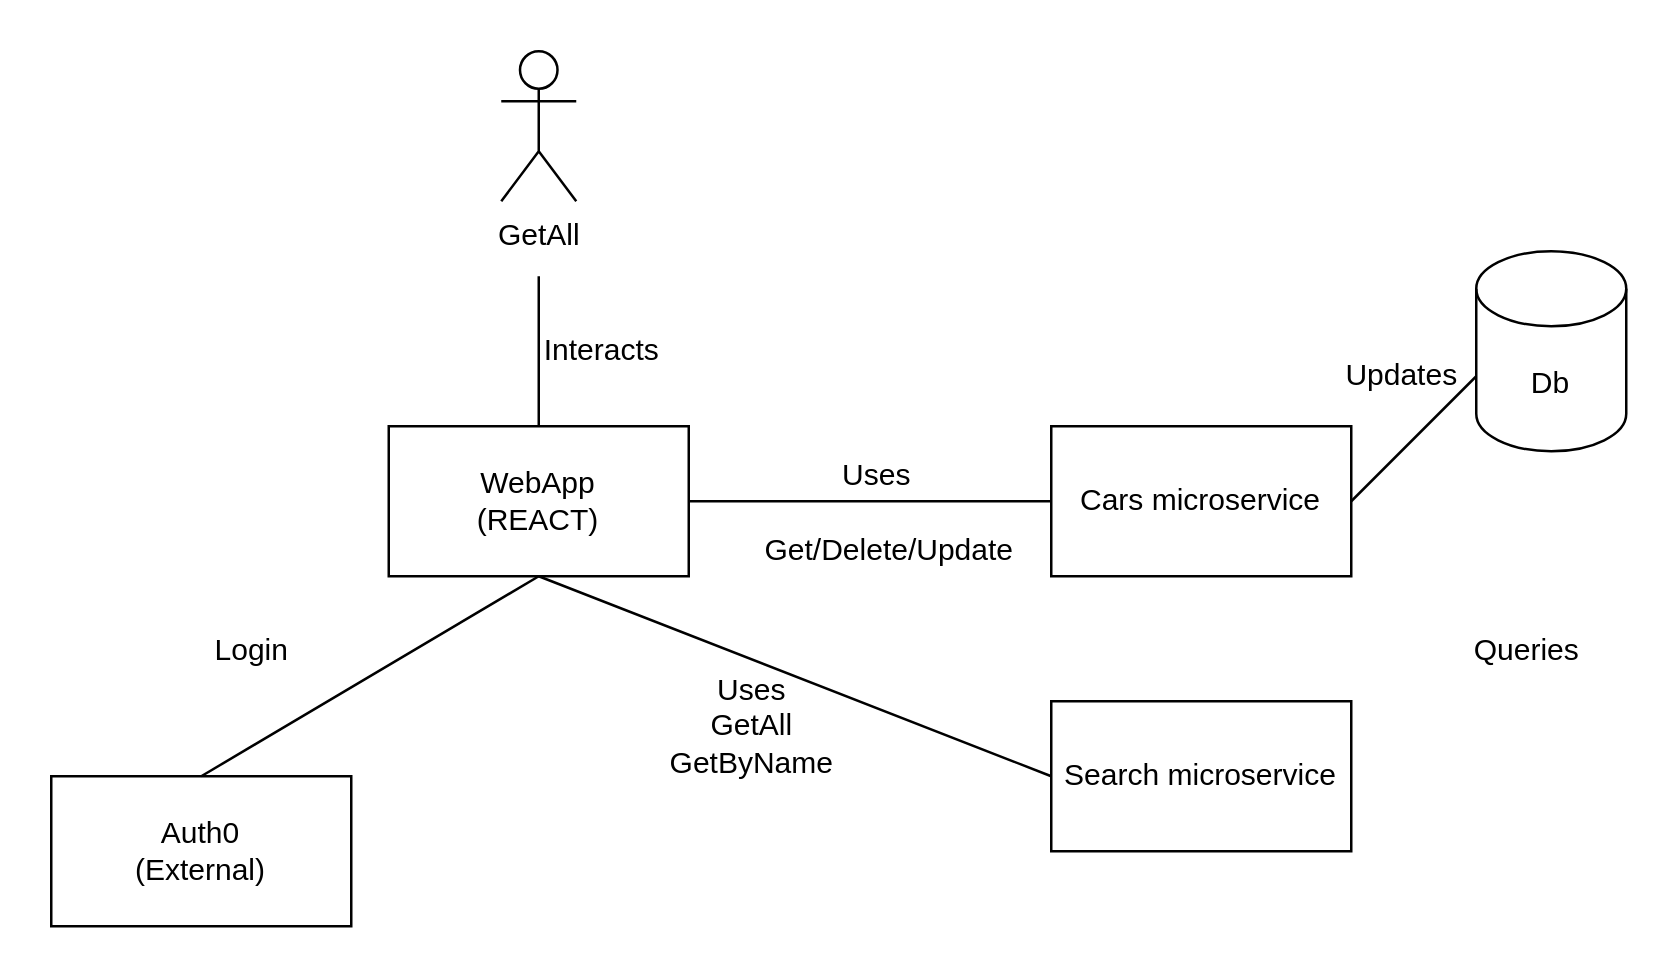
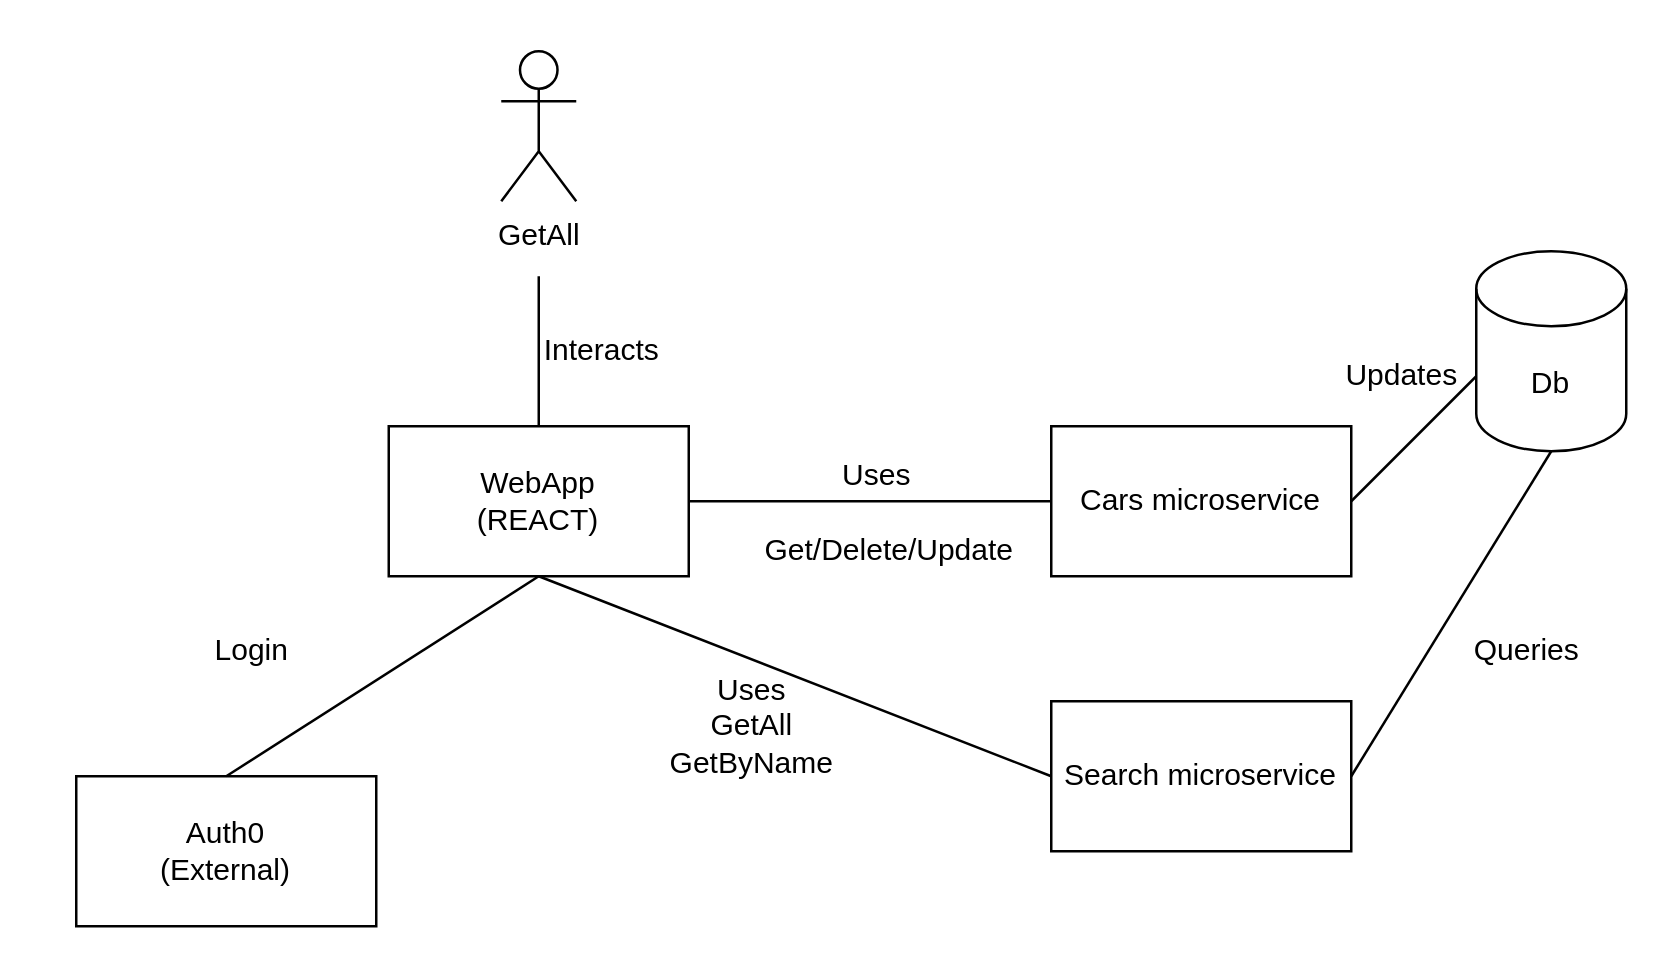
  <mxCell id="0" />
  <mxCell id="1" parent="0" />
  <mxCell id="2" value="GetAll" style="shape=umlActor;verticalLabelPosition=bottom;verticalAlign=top;html=1;outlineConnect=0;" vertex="1" parent="1"><mxGeometry x="200" y="20" width="30" height="60" as="geometry" /></mxCell>
  <mxCell id="3" value="WebApp&lt;br&gt;(REACT)" style="rounded=0;whiteSpace=wrap;html=1;" vertex="1" parent="1"><mxGeometry x="155" y="170" width="120" height="60" as="geometry" /></mxCell>
- <mxCell id="4" value="Auth0&lt;br&gt;(External)" style="rounded=0;whiteSpace=wrap;html=1;" vertex="1" parent="1"><mxGeometry x="20" y="310" width="120" height="60" as="geometry" /></mxCell>
+ <mxCell id="4" value="Auth0&lt;br&gt;(External)" style="rounded=0;whiteSpace=wrap;html=1;" vertex="1" parent="1"><mxGeometry x="30" y="310" width="120" height="60" as="geometry" /></mxCell>
  <mxCell id="5" value="" style="endArrow=none;html=1;exitX=0.5;exitY=0;exitDx=0;exitDy=0;" edge="1" parent="1" source="3"><mxGeometry width="50" height="50" relative="1" as="geometry"><mxPoint x="210" y="150" as="sourcePoint" /><mxPoint x="215" y="110" as="targetPoint" /></mxGeometry></mxCell>
  <mxCell id="6" value="Interacts" style="text;html=1;align=center;verticalAlign=middle;resizable=0;points=[];autosize=1;" vertex="1" parent="1"><mxGeometry x="210" y="130" width="60" height="20" as="geometry" /></mxCell>
  <mxCell id="7" value="Login" style="text;html=1;align=center;verticalAlign=middle;resizable=0;points=[];autosize=1;" vertex="1" parent="1"><mxGeometry x="80" y="250" width="40" height="20" as="geometry" /></mxCell>
  <mxCell id="8" value="" style="endArrow=none;html=1;exitX=0.5;exitY=0;exitDx=0;exitDy=0;entryX=0.5;entryY=1;entryDx=0;entryDy=0;" edge="1" parent="1" source="4" target="3"><mxGeometry width="50" height="50" relative="1" as="geometry"><mxPoint x="260" y="390" as="sourcePoint" /><mxPoint x="310" y="340" as="targetPoint" /></mxGeometry></mxCell>
  <mxCell id="9" value="" style="endArrow=none;html=1;entryX=1;entryY=0.5;entryDx=0;entryDy=0;" edge="1" parent="1" target="3"><mxGeometry width="50" height="50" relative="1" as="geometry"><mxPoint x="420" y="200" as="sourcePoint" /><mxPoint x="300" y="380" as="targetPoint" /></mxGeometry></mxCell>
  <mxCell id="10" value="Uses" style="text;html=1;align=center;verticalAlign=middle;resizable=0;points=[];autosize=1;" vertex="1" parent="1"><mxGeometry x="330" y="180" width="40" height="20" as="geometry" /></mxCell>
  <mxCell id="11" value="Cars microservice" style="rounded=0;whiteSpace=wrap;html=1;" vertex="1" parent="1"><mxGeometry x="420" y="170" width="120" height="60" as="geometry" /></mxCell>
  <mxCell id="12" value="Get/Delete/Update" style="text;html=1;align=center;verticalAlign=middle;resizable=0;points=[];autosize=1;" vertex="1" parent="1"><mxGeometry x="300" y="210" width="110" height="20" as="geometry" /></mxCell>
  <mxCell id="13" value="Search microservice" style="rounded=0;whiteSpace=wrap;html=1;" vertex="1" parent="1"><mxGeometry x="420" y="280" width="120" height="60" as="geometry" /></mxCell>
  <mxCell id="14" value="" style="endArrow=none;html=1;" edge="1" parent="1"><mxGeometry width="50" height="50" relative="1" as="geometry"><mxPoint x="540" y="200" as="sourcePoint" /><mxPoint x="590" y="150" as="targetPoint" /></mxGeometry></mxCell>
  <mxCell id="15" value="Db" style="shape=cylinder3;whiteSpace=wrap;html=1;boundedLbl=1;backgroundOutline=1;size=15;" vertex="1" parent="1"><mxGeometry x="590" y="100" width="60" height="80" as="geometry" /></mxCell>
  <mxCell id="16" value="Updates" style="text;html=1;align=center;verticalAlign=middle;resizable=0;points=[];autosize=1;" vertex="1" parent="1"><mxGeometry x="530" y="140" width="60" height="20" as="geometry" /></mxCell>
  <mxCell id="17" value="" style="endArrow=none;html=1;exitX=0.5;exitY=1;exitDx=0;exitDy=0;entryX=0;entryY=0.5;entryDx=0;entryDy=0;" edge="1" parent="1" source="3" target="13"><mxGeometry width="50" height="50" relative="1" as="geometry"><mxPoint x="300" y="340" as="sourcePoint" /><mxPoint x="350" y="290" as="targetPoint" /></mxGeometry></mxCell>
+ <mxCell id="18" value="" style="endArrow=none;html=1;exitX=1;exitY=0.5;exitDx=0;exitDy=0;entryX=0.5;entryY=1;entryDx=0;entryDy=0;entryPerimeter=0;" edge="1" parent="1" source="13" target="15"><mxGeometry width="50" height="50" relative="1" as="geometry"><mxPoint x="580" y="300" as="sourcePoint" /><mxPoint x="630" y="250" as="targetPoint" /></mxGeometry></mxCell>
  <mxCell id="19" value="Queries" style="text;html=1;align=center;verticalAlign=middle;resizable=0;points=[];autosize=1;" vertex="1" parent="1"><mxGeometry x="580" y="250" width="60" height="20" as="geometry" /></mxCell>
  <mxCell id="20" value="Uses&lt;br&gt;GetAll&lt;br&gt;GetByName" style="text;html=1;align=center;verticalAlign=middle;resizable=0;points=[];autosize=1;" vertex="1" parent="1"><mxGeometry x="260" y="265" width="80" height="50" as="geometry" /></mxCell>
